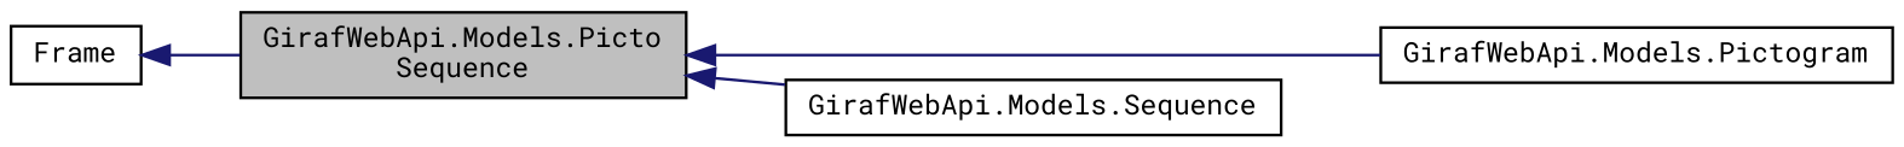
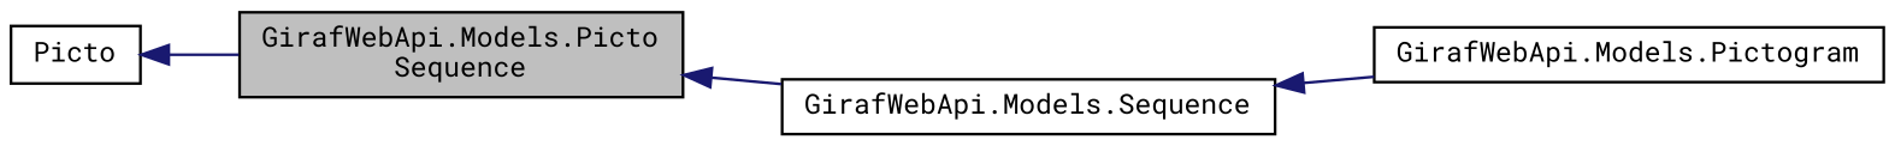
  digraph {
    fontname="Roboto Mono"
    rankdir=LR
    node [color=black fillcolor=white fontname="Roboto Mono" fontsize=10 shape=record style=filled]
    edge [color=midnightblue dir=back fontname="Roboto Mono" fontsize=10 labelfontname=Helvetica labelfontsize=10 style=solid]
    n1 [fillcolor=grey75 fontcolor=black height=0.2 label="GirafWebApi.Models.Picto\lSequence" width=0.4]
    n2 [height=0.2 label="GirafWebApi.Models.Pictogram" width=0.4]
    n3 [height=0.2 label="GirafWebApi.Models.Sequence" width=0.4]
-   n4 [height=0.2 label=Frame width=0.4]
-   n1 -> n2
+   n4 [height=0.2 label=Picto width=0.4]
+   n3 -> n2
    n1 -> n3
    n4 -> n1
  }
